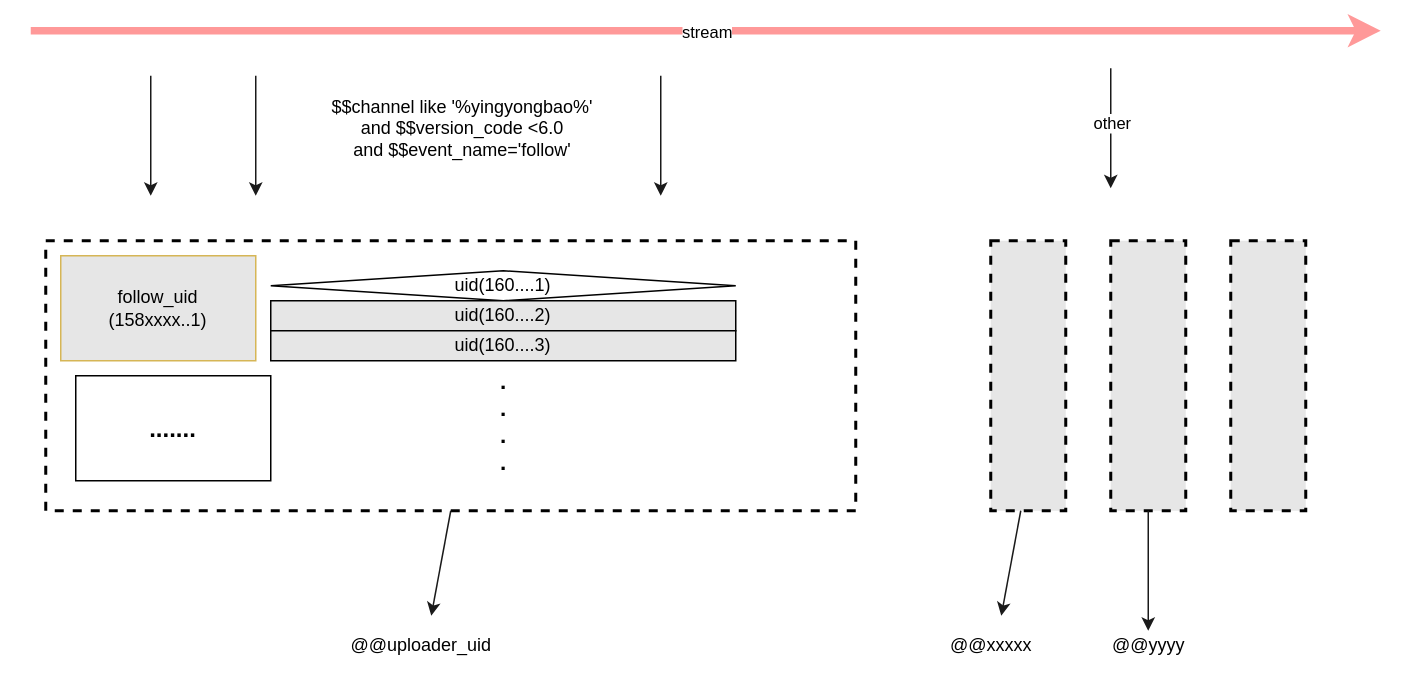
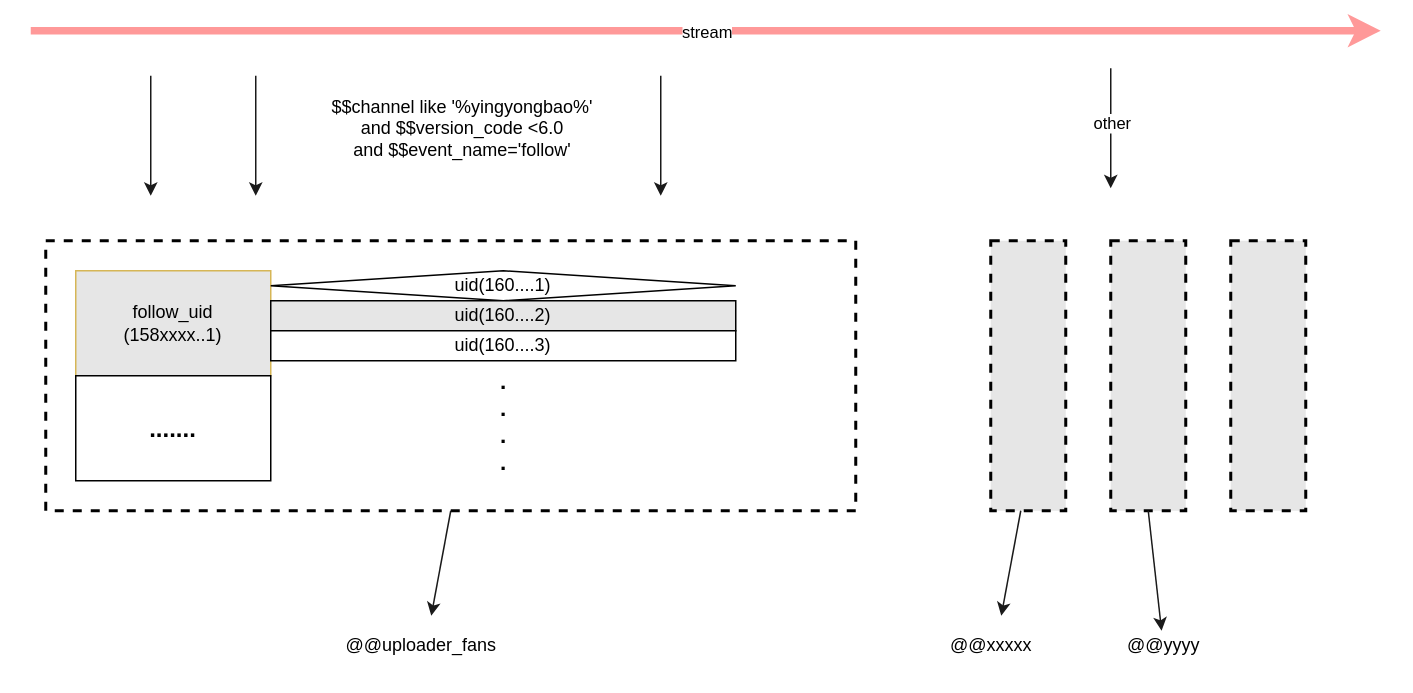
  <mxCell id="0" />
  <mxCell id="1" parent="0" />
  <mxCell id="2" value="" style="rounded=0;whiteSpace=wrap;html=1;fillColor=none;dashed=1;fontStyle=1;strokeWidth=2;" vertex="1" parent="1"><mxGeometry x="30" y="160" width="540" height="180" as="geometry" /></mxCell>
  <mxCell id="3" value="" style="endArrow=classic;html=1;strokeWidth=5;strokeColor=#FF9999;" edge="1" parent="1"><mxGeometry relative="1" as="geometry"><mxPoint x="20" y="20" as="sourcePoint" /><mxPoint x="920" y="20" as="targetPoint" /></mxGeometry></mxCell>
  <mxCell id="4" value="stream" style="edgeLabel;resizable=0;html=1;align=center;verticalAlign=middle;" connectable="0" vertex="1" parent="3"><mxGeometry relative="1" as="geometry" /></mxCell>
  <mxCell id="5" value="" style="endArrow=classic;html=1;strokeWidth=1;strokeColor=#1A1A1A;" edge="1" parent="1"><mxGeometry width="50" height="50" relative="1" as="geometry"><mxPoint x="100" y="50" as="sourcePoint" /><mxPoint x="100" y="130" as="targetPoint" /></mxGeometry></mxCell>
  <mxCell id="6" value="" style="endArrow=classic;html=1;strokeWidth=1;strokeColor=#1A1A1A;" edge="1" parent="1"><mxGeometry width="50" height="50" relative="1" as="geometry"><mxPoint x="170" y="50" as="sourcePoint" /><mxPoint x="170" y="130" as="targetPoint" /></mxGeometry></mxCell>
  <mxCell id="7" value="" style="endArrow=classic;html=1;strokeWidth=1;strokeColor=#1A1A1A;" edge="1" parent="1"><mxGeometry width="50" height="50" relative="1" as="geometry"><mxPoint x="440" y="50" as="sourcePoint" /><mxPoint x="440" y="130" as="targetPoint" /></mxGeometry></mxCell>
  <mxCell id="8" value="$$channel like '%yingyongbao%' &lt;br&gt;and $$version_code &amp;lt;6.0 &lt;br&gt;and $$event_name='follow'" style="text;html=1;strokeColor=none;fillColor=none;align=center;verticalAlign=middle;whiteSpace=wrap;rounded=0;" vertex="1" parent="1"><mxGeometry x="160" y="70" width="296" height="30" as="geometry" /></mxCell>
- <mxCell id="9" value="follow_uid&lt;br&gt;(158xxxx..1)" style="rounded=0;whiteSpace=wrap;html=1;strokeColor=#d6b656;fillColor=#E6E6E6;" vertex="1" parent="1"><mxGeometry x="40" y="170" width="130" height="70" as="geometry" /></mxCell>
+ <mxCell id="9" value="follow_uid&lt;br&gt;(158xxxx..1)" style="rounded=0;whiteSpace=wrap;html=1;strokeColor=#d6b656;fillColor=#E6E6E6;" vertex="1" parent="1"><mxGeometry x="50" y="180" width="130" height="70" as="geometry" /></mxCell>
  <mxCell id="10" value="uid(160....1)" style="rhombus;whiteSpace=wrap;html=1;" vertex="1" parent="1"><mxGeometry x="180" y="180" width="310" height="20" as="geometry" /></mxCell>
  <mxCell id="11" value="uid(160....2)" style="rounded=0;whiteSpace=wrap;html=1;fillColor=#e6e6e6;" vertex="1" parent="1"><mxGeometry x="180" y="200" width="310" height="20" as="geometry" /></mxCell>
  <mxCell id="12" value="&lt;b&gt;&lt;font style=&quot;font-size: 16px&quot;&gt;.......&lt;/font&gt;&lt;/b&gt;" style="rounded=0;whiteSpace=wrap;html=1;" vertex="1" parent="1"><mxGeometry x="50" y="250" width="130" height="70" as="geometry" /></mxCell>
- <mxCell id="13" value="uid(160....3)" style="rounded=0;whiteSpace=wrap;html=1;fillColor=#e6e6e6;" vertex="1" parent="1"><mxGeometry x="180" y="220" width="310" height="20" as="geometry" /></mxCell>
+ <mxCell id="13" value="uid(160....3)" style="rounded=0;whiteSpace=wrap;html=1;" vertex="1" parent="1"><mxGeometry x="180" y="220" width="310" height="20" as="geometry" /></mxCell>
  <mxCell id="14" value="&lt;b style=&quot;font-size: 15px&quot;&gt;.&lt;br&gt;.&lt;br&gt;.&lt;br&gt;.&lt;br&gt;&lt;/b&gt;" style="text;html=1;strokeColor=none;fillColor=none;align=center;verticalAlign=middle;whiteSpace=wrap;rounded=0;" vertex="1" parent="1"><mxGeometry x="312.5" y="220" width="45" height="120" as="geometry" /></mxCell>
  <mxCell id="15" value="" style="endArrow=classic;html=1;strokeColor=#1A1A1A;strokeWidth=1;exitX=0.5;exitY=1;exitDx=0;exitDy=0;" edge="1" parent="1" source="2"><mxGeometry width="50" height="50" relative="1" as="geometry"><mxPoint x="285.12" y="343.06" as="sourcePoint" /><mxPoint x="287" y="410" as="targetPoint" /></mxGeometry></mxCell>
  <mxCell id="16" value="" style="endArrow=classic;html=1;strokeWidth=1;strokeColor=#1A1A1A;" edge="1" parent="1"><mxGeometry width="50" height="50" relative="1" as="geometry"><mxPoint x="740" y="45" as="sourcePoint" /><mxPoint x="740" y="125" as="targetPoint" /></mxGeometry></mxCell>
  <mxCell id="17" value="other" style="edgeLabel;html=1;align=center;verticalAlign=middle;resizable=0;points=[];" vertex="1" connectable="0" parent="16"><mxGeometry x="-0.1" relative="1" as="geometry"><mxPoint as="offset" /></mxGeometry></mxCell>
  <mxCell id="18" value="" style="rounded=0;whiteSpace=wrap;html=1;dashed=1;strokeWidth=2;fillColor=#E6E6E6;" vertex="1" parent="1"><mxGeometry x="660" y="160" width="50" height="180" as="geometry" /></mxCell>
  <mxCell id="19" value="" style="rounded=0;whiteSpace=wrap;html=1;dashed=1;strokeWidth=2;fillColor=#E6E6E6;" vertex="1" parent="1"><mxGeometry x="740" y="160" width="50" height="180" as="geometry" /></mxCell>
  <mxCell id="20" value="" style="rounded=0;whiteSpace=wrap;html=1;dashed=1;strokeWidth=2;fillColor=#E6E6E6;" vertex="1" parent="1"><mxGeometry x="820" y="160" width="50" height="180" as="geometry" /></mxCell>
- <mxCell id="21" value="@@uploader_uid" style="text;html=1;align=center;verticalAlign=middle;resizable=0;points=[];autosize=1;" vertex="1" parent="1"><mxGeometry x="220" y="420" width="120" height="20" as="geometry" /></mxCell>
+ <mxCell id="21" value="@@uploader_fans" style="text;html=1;align=center;verticalAlign=middle;resizable=0;points=[];autosize=1;" vertex="1" parent="1"><mxGeometry x="220" y="420" width="120" height="20" as="geometry" /></mxCell>
  <mxCell id="22" value="" style="endArrow=classic;html=1;strokeColor=#1A1A1A;strokeWidth=1;exitX=0.5;exitY=1;exitDx=0;exitDy=0;" edge="1" parent="1"><mxGeometry width="50" height="50" relative="1" as="geometry"><mxPoint x="680" y="340" as="sourcePoint" /><mxPoint x="667" y="410" as="targetPoint" /></mxGeometry></mxCell>
  <mxCell id="23" value="@@xxxxx" style="text;html=1;align=center;verticalAlign=middle;resizable=0;points=[];autosize=1;" vertex="1" parent="1"><mxGeometry x="625" y="420" width="70" height="20" as="geometry" /></mxCell>
- <mxCell id="24" value="@@yyyy" style="text;html=1;align=center;verticalAlign=middle;resizable=0;points=[];autosize=1;" vertex="1" parent="1"><mxGeometry x="735" y="420" width="60" height="20" as="geometry" /></mxCell>
+ <mxCell id="24" value="@@yyyy" style="text;html=1;align=center;verticalAlign=middle;resizable=0;points=[];autosize=1;" vertex="1" parent="1"><mxGeometry x="745" y="420" width="60" height="20" as="geometry" /></mxCell>
  <mxCell id="25" value="" style="endArrow=classic;html=1;strokeColor=#1A1A1A;strokeWidth=1;exitX=0.5;exitY=1;exitDx=0;exitDy=0;" edge="1" parent="1" source="19" target="24"><mxGeometry width="50" height="50" relative="1" as="geometry"><mxPoint x="690" y="350" as="sourcePoint" /><mxPoint x="677" y="420" as="targetPoint" /></mxGeometry></mxCell>
